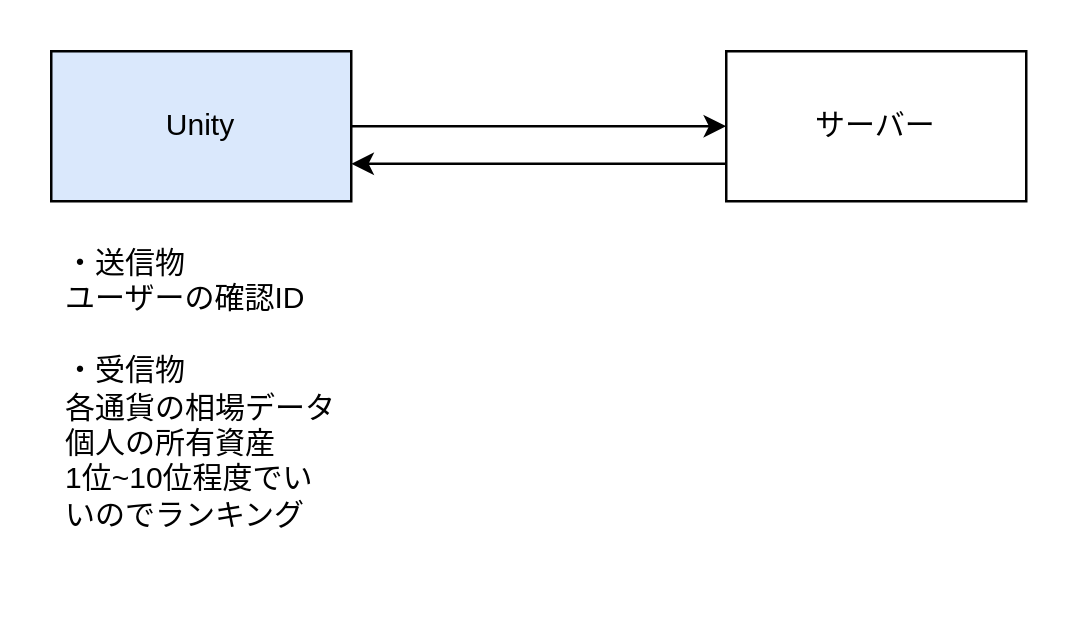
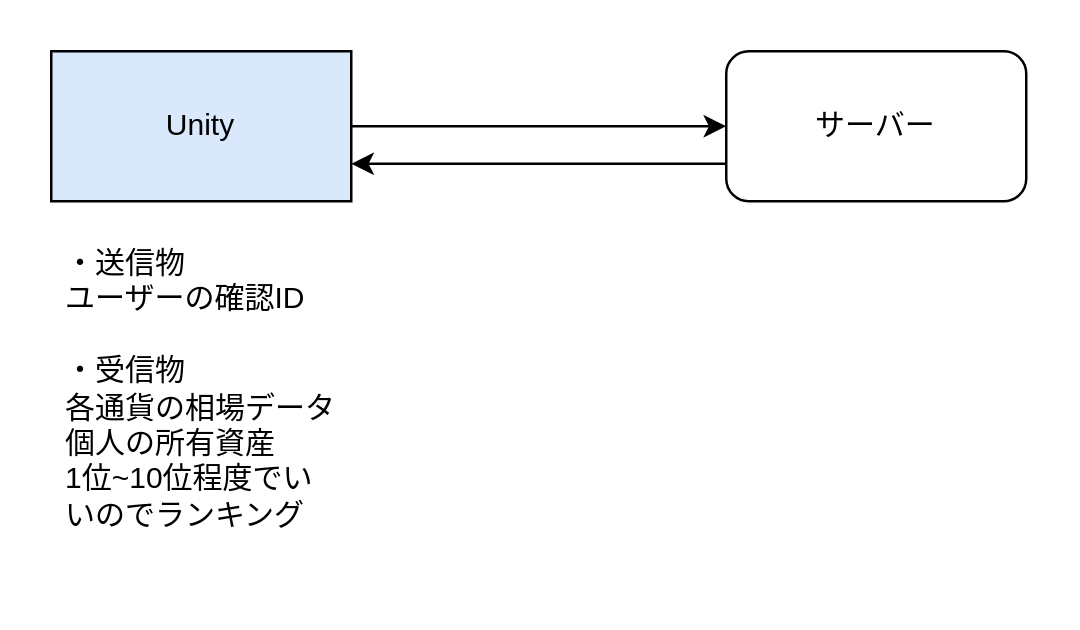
  <mxCell id="0" />
  <mxCell id="1" parent="0" />
  <mxCell id="2" style="edgeStyle=none;html=1;exitX=1;exitY=0.5;exitDx=0;exitDy=0;entryX=0;entryY=0.5;entryDx=0;entryDy=0;" edge="1" parent="1" source="3" target="5"><mxGeometry relative="1" as="geometry"><Array as="points"><mxPoint x="220" y="50" /></Array></mxGeometry></mxCell>
  <mxCell id="3" value="Unity" style="rounded=0;whiteSpace=wrap;html=1;fillColor=#dae8fc;" vertex="1" parent="1"><mxGeometry x="20" y="20" width="120" height="60" as="geometry" /></mxCell>
  <mxCell id="4" style="edgeStyle=none;html=1;exitX=0;exitY=0.75;exitDx=0;exitDy=0;entryX=1;entryY=0.75;entryDx=0;entryDy=0;" edge="1" parent="1" source="5" target="3"><mxGeometry relative="1" as="geometry" /></mxCell>
- <mxCell id="5" value="サーバー" style="rounded=0;whiteSpace=wrap;html=1;" vertex="1" parent="1"><mxGeometry x="290" y="20" width="120" height="60" as="geometry" /></mxCell>
+ <mxCell id="5" value="サーバー" style="whiteSpace=wrap;html=1;rounded=1;" vertex="1" parent="1"><mxGeometry x="290" y="20" width="120" height="60" as="geometry" /></mxCell>
  <mxCell id="6" value="・送信物&lt;br&gt;ユーザーの確認ID&lt;br&gt;&lt;br&gt;・受信物&lt;br&gt;各通貨の相場データ&lt;br&gt;個人の所有資産&lt;br&gt;1位~10位程度でいいのでランキング" style="text;strokeColor=none;fillColor=none;align=left;verticalAlign=middle;spacingLeft=4;spacingRight=4;overflow=hidden;points=[[0,0.5],[1,0.5]];portConstraint=eastwest;rotatable=0;whiteSpace=wrap;html=1;" vertex="1" parent="1"><mxGeometry x="20" y="80" width="120" height="150" as="geometry" /></mxCell>
